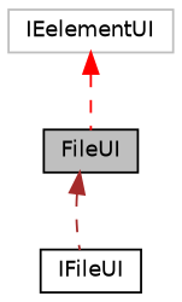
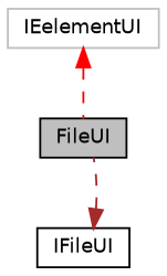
  digraph {
    node [color=black fillcolor=white fontname=Helvetica fontsize=10 shape=record style=filled]
    edge [dir=back fontname=Helvetica fontsize=10 labelfontname=Helvetica labelfontsize=10 style=dashed]
    n1 [fillcolor=grey75 fontcolor=black height=0.2 label=FileUI width=0.4]
    n2 [height=0.2 label=IFileUI width=0.4]
    n3 [color=grey75 height=0.2 label=IEelementUI width=0.4]
-   n1 -> n2 [color=brown]
+   n2 -> n1 [color=brown]
    n3 -> n1 [color=red]
  }
